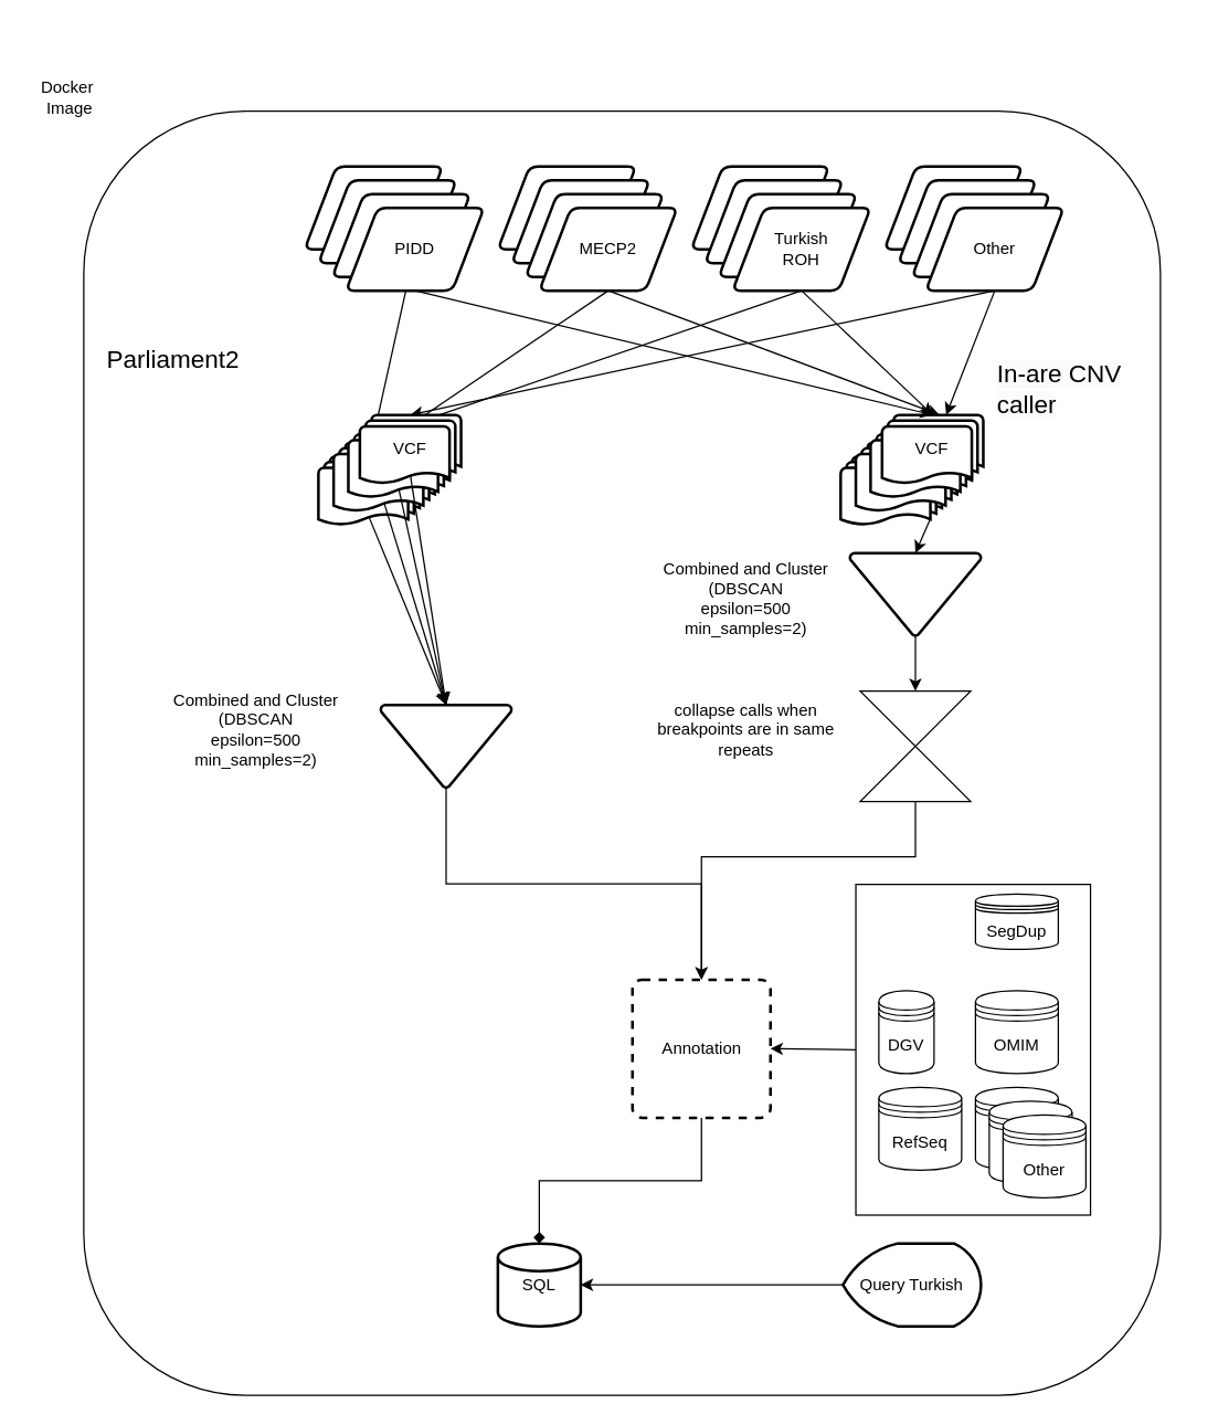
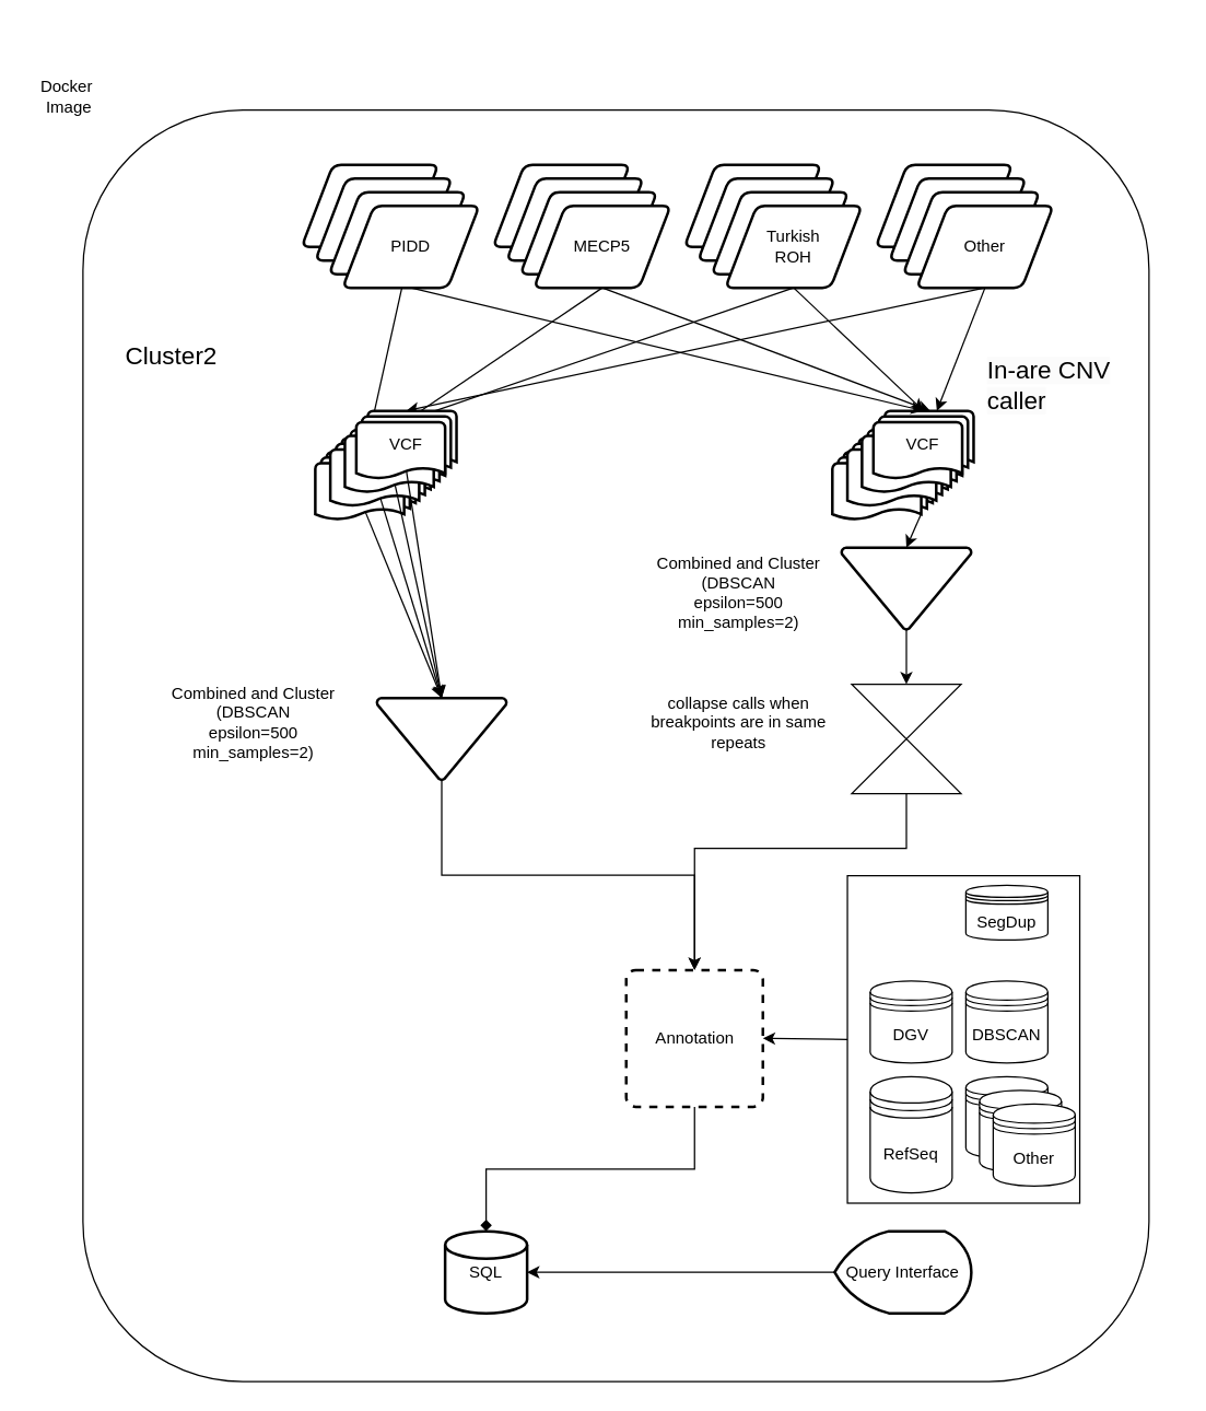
  <mxCell id="0" />
  <mxCell id="1" parent="0" />
  <mxCell id="2" value="" style="rounded=1;whiteSpace=wrap;html=1;fillColor=none;" vertex="1" parent="1"><mxGeometry x="60" y="80" width="780" height="930" as="geometry" /></mxCell>
  <mxCell id="3" value="" style="rounded=0;whiteSpace=wrap;html=1;fillColor=none;" parent="1" vertex="1"><mxGeometry x="619.34" y="640" width="170" height="239.5" as="geometry" /></mxCell>
  <mxCell id="4" value="PIDD" style="shape=parallelogram;html=1;strokeWidth=2;perimeter=parallelogramPerimeter;whiteSpace=wrap;rounded=1;arcSize=12;size=0.23;" parent="1" vertex="1"><mxGeometry x="220" y="120" width="100" height="60" as="geometry" /></mxCell>
  <mxCell id="5" value="PIDD" style="shape=parallelogram;html=1;strokeWidth=2;perimeter=parallelogramPerimeter;whiteSpace=wrap;rounded=1;arcSize=12;size=0.23;" parent="1" vertex="1"><mxGeometry x="230" y="130" width="100" height="60" as="geometry" /></mxCell>
  <mxCell id="6" value="PIDD" style="shape=parallelogram;html=1;strokeWidth=2;perimeter=parallelogramPerimeter;whiteSpace=wrap;rounded=1;arcSize=12;size=0.23;" parent="1" vertex="1"><mxGeometry x="240" y="140" width="100" height="60" as="geometry" /></mxCell>
  <mxCell id="7" value="" style="rounded=0;orthogonalLoop=1;jettySize=auto;html=1;entryX=0.5;entryY=0;entryDx=0;entryDy=0;entryPerimeter=0;" parent="1" source="8" target="23" edge="1"><mxGeometry relative="1" as="geometry" /></mxCell>
  <mxCell id="8" value="PIDD" style="shape=parallelogram;html=1;strokeWidth=2;perimeter=parallelogramPerimeter;whiteSpace=wrap;rounded=1;arcSize=12;size=0.23;" parent="1" vertex="1"><mxGeometry x="250" y="150" width="100" height="60" as="geometry" /></mxCell>
  <mxCell id="9" value="PIDD" style="shape=parallelogram;html=1;strokeWidth=2;perimeter=parallelogramPerimeter;whiteSpace=wrap;rounded=1;arcSize=12;size=0.23;" parent="1" vertex="1"><mxGeometry x="360" y="120" width="100" height="60" as="geometry" /></mxCell>
  <mxCell id="10" value="PIDD" style="shape=parallelogram;html=1;strokeWidth=2;perimeter=parallelogramPerimeter;whiteSpace=wrap;rounded=1;arcSize=12;size=0.23;" parent="1" vertex="1"><mxGeometry x="370" y="130" width="100" height="60" as="geometry" /></mxCell>
  <mxCell id="11" value="PIDD" style="shape=parallelogram;html=1;strokeWidth=2;perimeter=parallelogramPerimeter;whiteSpace=wrap;rounded=1;arcSize=12;size=0.23;" parent="1" vertex="1"><mxGeometry x="380" y="140" width="100" height="60" as="geometry" /></mxCell>
- <mxCell id="12" value="MECP2" style="shape=parallelogram;html=1;strokeWidth=2;perimeter=parallelogramPerimeter;whiteSpace=wrap;rounded=1;arcSize=12;size=0.23;" parent="1" vertex="1"><mxGeometry x="390" y="150" width="100" height="60" as="geometry" /></mxCell>
+ <mxCell id="12" value="MECP5" style="shape=parallelogram;html=1;strokeWidth=2;perimeter=parallelogramPerimeter;whiteSpace=wrap;rounded=1;arcSize=12;size=0.23;" parent="1" vertex="1"><mxGeometry x="390" y="150" width="100" height="60" as="geometry" /></mxCell>
  <mxCell id="13" value="PIDD" style="shape=parallelogram;html=1;strokeWidth=2;perimeter=parallelogramPerimeter;whiteSpace=wrap;rounded=1;arcSize=12;size=0.23;" parent="1" vertex="1"><mxGeometry x="500" y="120" width="100" height="60" as="geometry" /></mxCell>
  <mxCell id="14" value="PIDD" style="shape=parallelogram;html=1;strokeWidth=2;perimeter=parallelogramPerimeter;whiteSpace=wrap;rounded=1;arcSize=12;size=0.23;" parent="1" vertex="1"><mxGeometry x="510" y="130" width="100" height="60" as="geometry" /></mxCell>
  <mxCell id="15" value="PIDD" style="shape=parallelogram;html=1;strokeWidth=2;perimeter=parallelogramPerimeter;whiteSpace=wrap;rounded=1;arcSize=12;size=0.23;" parent="1" vertex="1"><mxGeometry x="520" y="140" width="100" height="60" as="geometry" /></mxCell>
  <mxCell id="16" value="Turkish&lt;br&gt;ROH" style="shape=parallelogram;html=1;strokeWidth=2;perimeter=parallelogramPerimeter;whiteSpace=wrap;rounded=1;arcSize=12;size=0.23;" parent="1" vertex="1"><mxGeometry x="530" y="150" width="100" height="60" as="geometry" /></mxCell>
  <mxCell id="17" value="PIDD" style="shape=parallelogram;html=1;strokeWidth=2;perimeter=parallelogramPerimeter;whiteSpace=wrap;rounded=1;arcSize=12;size=0.23;" parent="1" vertex="1"><mxGeometry x="640" y="120" width="100" height="60" as="geometry" /></mxCell>
  <mxCell id="18" value="PIDD" style="shape=parallelogram;html=1;strokeWidth=2;perimeter=parallelogramPerimeter;whiteSpace=wrap;rounded=1;arcSize=12;size=0.23;" parent="1" vertex="1"><mxGeometry x="650" y="130" width="100" height="60" as="geometry" /></mxCell>
  <mxCell id="19" value="PIDD" style="shape=parallelogram;html=1;strokeWidth=2;perimeter=parallelogramPerimeter;whiteSpace=wrap;rounded=1;arcSize=12;size=0.23;" parent="1" vertex="1"><mxGeometry x="660" y="140" width="100" height="60" as="geometry" /></mxCell>
  <mxCell id="20" style="rounded=0;orthogonalLoop=1;jettySize=auto;html=1;exitX=0.5;exitY=1;exitDx=0;exitDy=0;" edge="1" parent="1" source="21" target="52"><mxGeometry relative="1" as="geometry" /></mxCell>
  <mxCell id="21" value="Other" style="shape=parallelogram;html=1;strokeWidth=2;perimeter=parallelogramPerimeter;whiteSpace=wrap;rounded=1;arcSize=12;size=0.23;" parent="1" vertex="1"><mxGeometry x="670" y="150" width="100" height="60" as="geometry" /></mxCell>
- <mxCell id="22" value="SQL" style="strokeWidth=2;html=1;shape=mxgraph.flowchart.database;whiteSpace=wrap;" parent="1" vertex="1"><mxGeometry x="360" y="900" width="60" height="60" as="geometry" /></mxCell>
+ <mxCell id="22" value="SQL" style="strokeWidth=2;html=1;shape=mxgraph.flowchart.database;whiteSpace=wrap;" parent="1" vertex="1"><mxGeometry x="325" y="900" width="60" height="60" as="geometry" /></mxCell>
  <mxCell id="23" value="VCF" style="strokeWidth=2;html=1;shape=mxgraph.flowchart.multi-document;whiteSpace=wrap;" parent="1" vertex="1"><mxGeometry x="230" y="330" width="73.33" height="50" as="geometry" /></mxCell>
  <mxCell id="24" value="" style="rounded=0;orthogonalLoop=1;jettySize=auto;html=1;entryX=0.5;entryY=0;entryDx=0;entryDy=0;entryPerimeter=0;exitX=0.5;exitY=1;exitDx=0;exitDy=0;" parent="1" source="12" target="25" edge="1"><mxGeometry relative="1" as="geometry"><mxPoint x="310" y="220" as="sourcePoint" /></mxGeometry></mxCell>
  <mxCell id="25" value="VCF" style="strokeWidth=2;html=1;shape=mxgraph.flowchart.multi-document;whiteSpace=wrap;" parent="1" vertex="1"><mxGeometry x="241" y="320" width="73.33" height="50" as="geometry" /></mxCell>
  <mxCell id="26" value="" style="rounded=0;orthogonalLoop=1;jettySize=auto;html=1;entryX=0.5;entryY=0;entryDx=0;entryDy=0;entryPerimeter=0;exitX=0.5;exitY=1;exitDx=0;exitDy=0;" parent="1" source="16" target="28" edge="1"><mxGeometry relative="1" as="geometry"><mxPoint x="320" y="230" as="sourcePoint" /></mxGeometry></mxCell>
  <mxCell id="27" style="rounded=0;orthogonalLoop=1;jettySize=auto;html=1;exitX=0.5;exitY=0.88;exitDx=0;exitDy=0;exitPerimeter=0;entryX=0.5;entryY=0;entryDx=0;entryDy=0;entryPerimeter=0;" parent="1" source="28" target="37" edge="1"><mxGeometry relative="1" as="geometry"><mxPoint x="490" y="580" as="targetPoint" /><mxPoint x="620" y="432.8" as="sourcePoint" /></mxGeometry></mxCell>
  <mxCell id="28" value="VCF" style="strokeWidth=2;html=1;shape=mxgraph.flowchart.multi-document;whiteSpace=wrap;" parent="1" vertex="1"><mxGeometry x="251.67" y="310" width="73.33" height="50" as="geometry" /></mxCell>
  <mxCell id="29" value="" style="rounded=0;orthogonalLoop=1;jettySize=auto;html=1;entryX=0.5;entryY=0;entryDx=0;entryDy=0;entryPerimeter=0;exitX=0.5;exitY=1;exitDx=0;exitDy=0;" parent="1" source="21" target="30" edge="1"><mxGeometry relative="1" as="geometry"><mxPoint x="714" y="210" as="sourcePoint" /></mxGeometry></mxCell>
  <mxCell id="30" value="VCF" style="strokeWidth=2;html=1;shape=mxgraph.flowchart.multi-document;whiteSpace=wrap;" parent="1" vertex="1"><mxGeometry x="260" y="300" width="73.33" height="50" as="geometry" /></mxCell>
- <mxCell id="31" value="Query Turkish" style="strokeWidth=2;html=1;shape=mxgraph.flowchart.display;whiteSpace=wrap;" parent="1" vertex="1"><mxGeometry x="610" y="900" width="100" height="60" as="geometry" /></mxCell>
+ <mxCell id="31" value="Query Interface" style="strokeWidth=2;html=1;shape=mxgraph.flowchart.display;whiteSpace=wrap;" parent="1" vertex="1"><mxGeometry x="610" y="900" width="100" height="60" as="geometry" /></mxCell>
  <mxCell id="32" style="rounded=0;orthogonalLoop=1;jettySize=auto;html=1;exitX=0.5;exitY=0.88;exitDx=0;exitDy=0;exitPerimeter=0;entryX=0.5;entryY=0;entryDx=0;entryDy=0;entryPerimeter=0;" parent="1" source="23" target="37" edge="1"><mxGeometry relative="1" as="geometry"><mxPoint x="436" y="542" as="targetPoint" /></mxGeometry></mxCell>
  <mxCell id="33" style="rounded=0;orthogonalLoop=1;jettySize=auto;html=1;exitX=0.5;exitY=0.88;exitDx=0;exitDy=0;exitPerimeter=0;entryX=0.5;entryY=0;entryDx=0;entryDy=0;entryPerimeter=0;" parent="1" source="25" target="37" edge="1"><mxGeometry relative="1" as="geometry"><mxPoint x="486" y="540" as="targetPoint" /></mxGeometry></mxCell>
  <mxCell id="34" style="rounded=0;orthogonalLoop=1;jettySize=auto;html=1;exitX=0.5;exitY=0.88;exitDx=0;exitDy=0;exitPerimeter=0;entryX=0.5;entryY=0;entryDx=0;entryDy=0;entryPerimeter=0;" parent="1" source="30" target="37" edge="1"><mxGeometry relative="1" as="geometry"><mxPoint x="536" y="542" as="targetPoint" /></mxGeometry></mxCell>
  <mxCell id="35" value="Combined and Cluster&lt;br&gt;(DBSCAN&lt;br&gt;epsilon=500&lt;br&gt;min_samples=2)" style="text;html=1;strokeColor=none;fillColor=none;align=center;verticalAlign=middle;whiteSpace=wrap;rounded=0;" parent="1" vertex="1"><mxGeometry x="110" y="475" width="150" height="105" as="geometry" /></mxCell>
  <mxCell id="36" value="" style="edgeStyle=orthogonalEdgeStyle;rounded=0;orthogonalLoop=1;jettySize=auto;html=1;entryX=0.5;entryY=0;entryDx=0;entryDy=0;exitX=0.5;exitY=1;exitDx=0;exitDy=0;exitPerimeter=0;" parent="1" source="37" target="39" edge="1"><mxGeometry relative="1" as="geometry"><mxPoint x="507.5" y="680" as="targetPoint" /></mxGeometry></mxCell>
  <mxCell id="37" value="" style="strokeWidth=2;html=1;shape=mxgraph.flowchart.merge_or_storage;whiteSpace=wrap;" parent="1" vertex="1"><mxGeometry x="275" y="510" width="95" height="60" as="geometry" /></mxCell>
  <mxCell id="38" style="rounded=0;orthogonalLoop=1;jettySize=auto;html=1;exitX=1;exitY=0.5;exitDx=0;exitDy=0;entryX=0;entryY=0.5;entryDx=0;entryDy=0;startArrow=classic;startFill=1;endArrow=none;endFill=0;" parent="1" source="39" target="3" edge="1"><mxGeometry relative="1" as="geometry" /></mxCell>
  <mxCell id="39" value="Annotation" style="rounded=1;whiteSpace=wrap;html=1;absoluteArcSize=1;arcSize=14;strokeWidth=2;dashed=1;" parent="1" vertex="1"><mxGeometry x="457.5" y="709" width="100" height="100" as="geometry" /></mxCell>
  <mxCell id="40" style="edgeStyle=orthogonalEdgeStyle;rounded=0;orthogonalLoop=1;jettySize=auto;html=1;exitX=0.5;exitY=1;exitDx=0;exitDy=0;entryX=0.5;entryY=0;entryDx=0;entryDy=0;entryPerimeter=0;endArrow=diamond;" parent="1" source="39" target="22" edge="1"><mxGeometry relative="1" as="geometry" /></mxCell>
- <mxCell id="41" value="&lt;font style=&quot;font-size: 18px;&quot;&gt;Parliament2&lt;br&gt;&lt;/font&gt;" style="text;html=1;strokeColor=none;fillColor=none;align=center;verticalAlign=middle;whiteSpace=wrap;rounded=0;" parent="1" vertex="1"><mxGeometry x="40" y="245" width="170" height="30" as="geometry" /></mxCell>
- <mxCell id="42" value="DGV" style="shape=datastore;whiteSpace=wrap;html=1;" parent="1" vertex="1"><mxGeometry x="636" y="717" width="40" height="60" as="geometry" /></mxCell>
+ <mxCell id="41" value="&lt;font style=&quot;font-size: 18px;&quot;&gt;Cluster2&lt;br&gt;&lt;/font&gt;" style="text;html=1;strokeColor=none;fillColor=none;align=center;verticalAlign=middle;whiteSpace=wrap;rounded=0;" parent="1" vertex="1"><mxGeometry x="40" y="245" width="170" height="30" as="geometry" /></mxCell>
+ <mxCell id="42" value="DGV" style="shape=datastore;whiteSpace=wrap;html=1;" parent="1" vertex="1"><mxGeometry x="636" y="717" width="60" height="60" as="geometry" /></mxCell>
  <mxCell id="43" value="SegDup" style="shape=datastore;whiteSpace=wrap;html=1;" parent="1" vertex="1"><mxGeometry x="706" y="647" width="60" height="40" as="geometry" /></mxCell>
- <mxCell id="44" value="RefSeq" style="shape=datastore;whiteSpace=wrap;html=1;" parent="1" vertex="1"><mxGeometry x="636" y="787" width="60" height="60" as="geometry" /></mxCell>
- <mxCell id="45" value="OMIM" style="shape=datastore;whiteSpace=wrap;html=1;" parent="1" vertex="1"><mxGeometry x="706" y="717" width="60" height="60" as="geometry" /></mxCell>
+ <mxCell id="44" value="RefSeq" style="shape=datastore;whiteSpace=wrap;html=1;" parent="1" vertex="1"><mxGeometry x="636" y="787" width="60" height="85" as="geometry" /></mxCell>
+ <mxCell id="45" value="DBSCAN" style="shape=datastore;whiteSpace=wrap;html=1;" parent="1" vertex="1"><mxGeometry x="706" y="717" width="60" height="60" as="geometry" /></mxCell>
  <mxCell id="46" style="edgeStyle=orthogonalEdgeStyle;rounded=0;orthogonalLoop=1;jettySize=auto;html=1;exitX=0;exitY=0.5;exitDx=0;exitDy=0;exitPerimeter=0;entryX=1;entryY=0.5;entryDx=0;entryDy=0;entryPerimeter=0;" parent="1" source="31" target="22" edge="1"><mxGeometry relative="1" as="geometry" /></mxCell>
  <mxCell id="47" value="Docker&amp;nbsp;&lt;br&gt;Image" style="text;html=1;strokeColor=none;fillColor=none;align=center;verticalAlign=middle;whiteSpace=wrap;rounded=0;" parent="1" vertex="1"><mxGeometry width="60" height="100" as="geometry" x="20" y="20" /></mxCell>
  <mxCell id="48" value="Other" style="shape=datastore;whiteSpace=wrap;html=1;" parent="1" vertex="1"><mxGeometry x="706" y="787" width="60" height="60" as="geometry" /></mxCell>
  <mxCell id="49" value="VCF" style="strokeWidth=2;html=1;shape=mxgraph.flowchart.multi-document;whiteSpace=wrap;" vertex="1" parent="1"><mxGeometry x="608.34" y="330" width="73.33" height="50" as="geometry" /></mxCell>
  <mxCell id="50" value="VCF" style="strokeWidth=2;html=1;shape=mxgraph.flowchart.multi-document;whiteSpace=wrap;" vertex="1" parent="1"><mxGeometry x="619.34" y="320" width="73.33" height="50" as="geometry" /></mxCell>
  <mxCell id="51" value="VCF" style="strokeWidth=2;html=1;shape=mxgraph.flowchart.multi-document;whiteSpace=wrap;" vertex="1" parent="1"><mxGeometry x="630.01" y="310" width="73.33" height="50" as="geometry" /></mxCell>
  <mxCell id="52" value="VCF" style="strokeWidth=2;html=1;shape=mxgraph.flowchart.multi-document;whiteSpace=wrap;" vertex="1" parent="1"><mxGeometry x="638.34" y="300" width="73.33" height="50" as="geometry" /></mxCell>
  <mxCell id="53" value="&lt;br style=&quot;border-color: var(--border-color); color: rgb(0, 0, 0); font-family: Helvetica; font-size: 18px; font-style: normal; font-variant-ligatures: normal; font-variant-caps: normal; font-weight: 400; letter-spacing: normal; orphans: 2; text-align: center; text-indent: 0px; text-transform: none; widows: 2; word-spacing: 0px; -webkit-text-stroke-width: 0px; background-color: rgb(251, 251, 251); text-decoration-thickness: initial; text-decoration-style: initial; text-decoration-color: initial;&quot;&gt;&lt;span style=&quot;color: rgb(0, 0, 0); font-family: Helvetica; font-size: 18px; font-style: normal; font-variant-ligatures: normal; font-variant-caps: normal; font-weight: 400; letter-spacing: normal; orphans: 2; text-align: center; text-indent: 0px; text-transform: none; widows: 2; word-spacing: 0px; -webkit-text-stroke-width: 0px; background-color: rgb(251, 251, 251); text-decoration-thickness: initial; text-decoration-style: initial; text-decoration-color: initial; float: none; display: inline !important;&quot;&gt;In-are CNV caller&lt;/span&gt;" style="text;whiteSpace=wrap;html=1;" vertex="1" parent="1"><mxGeometry x="720" y="240" width="140" height="60" as="geometry" /></mxCell>
  <mxCell id="54" style="rounded=0;orthogonalLoop=1;jettySize=auto;html=1;entryX=0.5;entryY=0;entryDx=0;entryDy=0;entryPerimeter=0;exitX=0.5;exitY=1;exitDx=0;exitDy=0;" edge="1" parent="1" source="8" target="52"><mxGeometry relative="1" as="geometry" /></mxCell>
  <mxCell id="55" style="rounded=0;orthogonalLoop=1;jettySize=auto;html=1;exitX=0.5;exitY=1;exitDx=0;exitDy=0;" edge="1" parent="1" source="12"><mxGeometry relative="1" as="geometry"><mxPoint x="680" y="300" as="targetPoint" /></mxGeometry></mxCell>
  <mxCell id="56" style="rounded=0;orthogonalLoop=1;jettySize=auto;html=1;exitX=0.5;exitY=1;exitDx=0;exitDy=0;entryX=0.5;entryY=0;entryDx=0;entryDy=0;entryPerimeter=0;" edge="1" parent="1" source="16" target="52"><mxGeometry relative="1" as="geometry" /></mxCell>
  <mxCell id="57" value="Other" style="shape=datastore;whiteSpace=wrap;html=1;" vertex="1" parent="1"><mxGeometry x="716" y="797" width="60" height="60" as="geometry" /></mxCell>
  <mxCell id="58" value="Other" style="shape=datastore;whiteSpace=wrap;html=1;" vertex="1" parent="1"><mxGeometry x="726" y="807" width="60" height="60" as="geometry" /></mxCell>
  <mxCell id="59" style="edgeStyle=orthogonalEdgeStyle;rounded=0;orthogonalLoop=1;jettySize=auto;html=1;exitX=0.5;exitY=1;exitDx=0;exitDy=0;exitPerimeter=0;entryX=0.5;entryY=0;entryDx=0;entryDy=0;" edge="1" parent="1" source="60" target="64"><mxGeometry relative="1" as="geometry" /></mxCell>
  <mxCell id="60" value="" style="strokeWidth=2;html=1;shape=mxgraph.flowchart.merge_or_storage;whiteSpace=wrap;" vertex="1" parent="1"><mxGeometry x="615" y="400" width="95" height="60" as="geometry" /></mxCell>
  <mxCell id="61" value="Combined and Cluster&lt;br&gt;(DBSCAN&lt;br&gt;epsilon=500&lt;br&gt;min_samples=2)" style="text;html=1;strokeColor=none;fillColor=none;align=center;verticalAlign=middle;whiteSpace=wrap;rounded=0;" vertex="1" parent="1"><mxGeometry x="465" y="380" width="150" height="105" as="geometry" /></mxCell>
  <mxCell id="62" style="rounded=0;orthogonalLoop=1;jettySize=auto;html=1;exitX=0.885;exitY=0.91;exitDx=0;exitDy=0;exitPerimeter=0;entryX=0.5;entryY=0;entryDx=0;entryDy=0;entryPerimeter=0;" edge="1" parent="1" source="49" target="60"><mxGeometry relative="1" as="geometry" /></mxCell>
  <mxCell id="63" style="edgeStyle=orthogonalEdgeStyle;rounded=0;orthogonalLoop=1;jettySize=auto;html=1;exitX=0.5;exitY=1;exitDx=0;exitDy=0;entryX=0.5;entryY=0;entryDx=0;entryDy=0;" edge="1" parent="1" source="64" target="39"><mxGeometry relative="1" as="geometry"><Array as="points"><mxPoint x="663" y="620" /><mxPoint x="508" y="620" /></Array></mxGeometry></mxCell>
  <mxCell id="64" value="" style="shape=collate;whiteSpace=wrap;html=1;" vertex="1" parent="1"><mxGeometry x="622.5" y="500" width="80" height="80" as="geometry" /></mxCell>
  <mxCell id="65" value="collapse calls when breakpoints are in same repeats" style="text;html=1;strokeColor=none;fillColor=none;align=center;verticalAlign=middle;whiteSpace=wrap;rounded=0;" vertex="1" parent="1"><mxGeometry x="465" y="475" width="150" height="105" as="geometry" /></mxCell>
